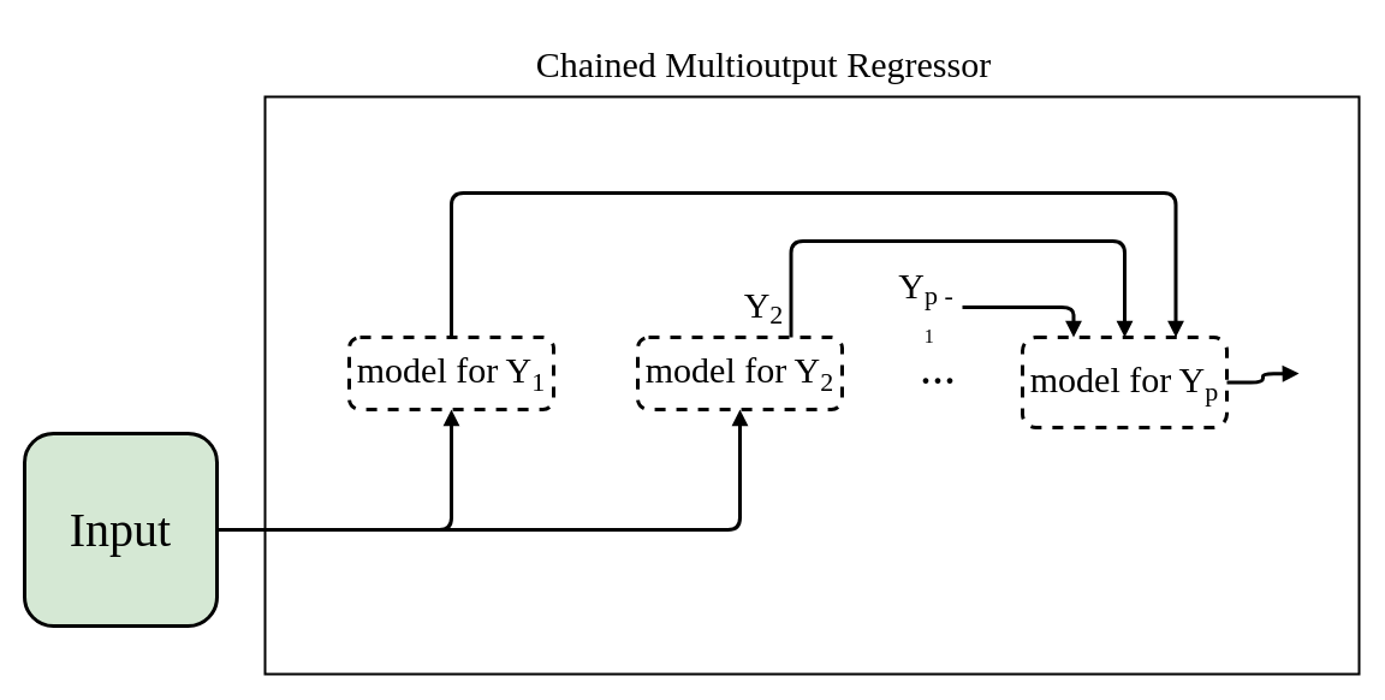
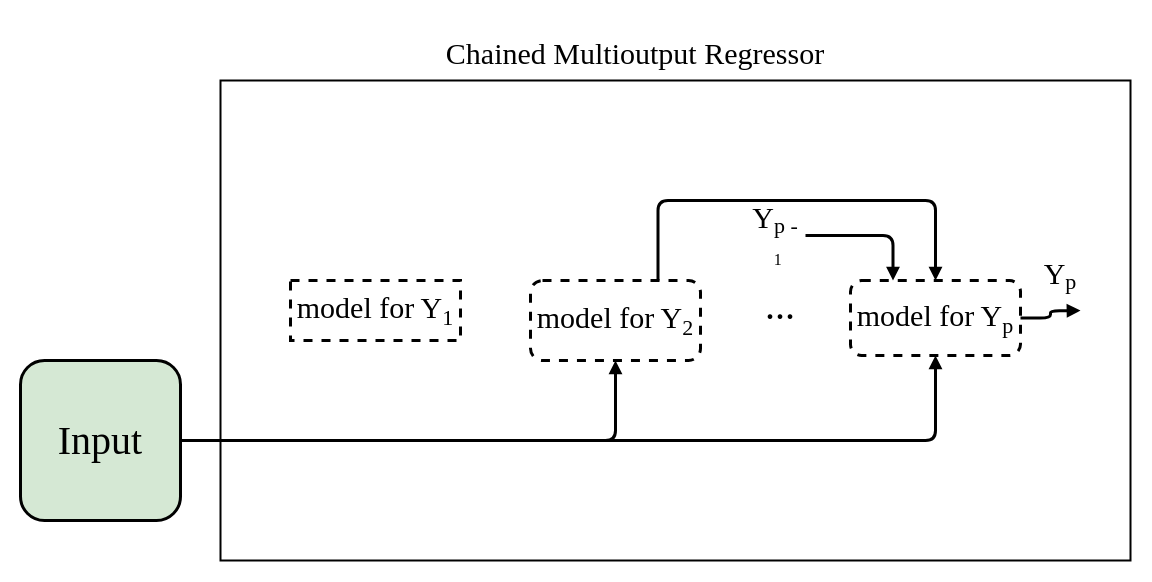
  <mxCell id="0" />
  <mxCell id="1" parent="0" />
  <mxCell id="2" value="" style="rounded=0;whiteSpace=wrap;html=1;fontSize=16;fillColor=none;strokeWidth=2;strokeColor=#000000;" vertex="1" parent="1"><mxGeometry x="220" y="80" width="910" height="480" as="geometry" /></mxCell>
- <mxCell id="3" style="edgeStyle=orthogonalEdgeStyle;html=1;exitX=1;exitY=0.5;exitDx=0;exitDy=0;entryX=0.5;entryY=1;entryDx=0;entryDy=0;fontSize=22;strokeWidth=3;strokeColor=#000000;endArrow=block;endFill=1;elbow=vertical;" edge="1" parent="1" source="6" target="10"><mxGeometry relative="1" as="geometry" /></mxCell>
  <mxCell id="4" style="edgeStyle=orthogonalEdgeStyle;html=1;exitX=1;exitY=0.5;exitDx=0;exitDy=0;entryX=0.5;entryY=1;entryDx=0;entryDy=0;strokeColor=#000000;strokeWidth=3;fontSize=22;endArrow=block;endFill=1;elbow=vertical;" edge="1" parent="1" source="6" target="12"><mxGeometry relative="1" as="geometry" /></mxCell>
+ <mxCell id="5" style="edgeStyle=orthogonalEdgeStyle;html=1;exitX=1;exitY=0.5;exitDx=0;exitDy=0;entryX=0.5;entryY=1;entryDx=0;entryDy=0;strokeColor=#000000;strokeWidth=3;fontSize=22;endArrow=block;endFill=1;elbow=vertical;" edge="1" parent="1" source="6" target="14"><mxGeometry relative="1" as="geometry" /></mxCell>
  <mxCell id="6" value="&lt;font color=&quot;#000000&quot; face=&quot;Times New Roman&quot; style=&quot;font-size: 40px;&quot;&gt;Input&lt;/font&gt;" style="rounded=1;whiteSpace=wrap;html=1;strokeWidth=3;strokeColor=#000000;fillColor=#d5e8d4;" vertex="1" parent="1"><mxGeometry x="20" y="360" width="160" height="160" as="geometry" /></mxCell>
  <mxCell id="7" value="&lt;font color=&quot;#000000&quot; style=&quot;font-size: 30px;&quot;&gt;Chained Multioutput Regressor&lt;/font&gt;" style="text;html=1;strokeColor=none;fillColor=none;align=center;verticalAlign=middle;whiteSpace=wrap;rounded=0;strokeWidth=3;fontFamily=Times New Roman;fontSize=40;" vertex="1" parent="1"><mxGeometry x="385" y="20" width="500" height="60" as="geometry" /></mxCell>
  <mxCell id="8" value="&lt;font style=&quot;font-size: 40px;&quot;&gt;...&lt;/font&gt;" style="text;html=1;strokeColor=none;fillColor=none;align=center;verticalAlign=middle;whiteSpace=wrap;rounded=0;dashed=1;strokeWidth=3;fontFamily=Times New Roman;fontSize=30;fontColor=#000000;" vertex="1" parent="1"><mxGeometry x="740" y="282" width="80" height="45" as="geometry" /></mxCell>
- <mxCell id="9" style="edgeStyle=orthogonalEdgeStyle;html=1;exitX=0.5;exitY=0;exitDx=0;exitDy=0;entryX=0.75;entryY=0;entryDx=0;entryDy=0;strokeColor=#000000;strokeWidth=3;fontSize=16;endArrow=block;endFill=1;elbow=vertical;" edge="1" parent="1" source="10" target="14"><mxGeometry relative="1" as="geometry"><Array as="points"><mxPoint x="375" y="160" /><mxPoint x="978" y="160" /></Array></mxGeometry></mxCell>
- <mxCell id="10" value="&lt;font color=&quot;#000000&quot;&gt;model for Y&lt;sub&gt;&lt;font style=&quot;font-size: 22px;&quot;&gt;1&lt;/font&gt;&lt;/sub&gt;&lt;/font&gt;" style="rounded=1;whiteSpace=wrap;html=1;strokeColor=#000000;strokeWidth=3;fontFamily=Times New Roman;fontSize=30;fillColor=none;dashed=1;" vertex="1" parent="1"><mxGeometry x="290" y="280" width="170" height="60" as="geometry" /></mxCell>
+ <mxCell id="10" value="&lt;font color=&quot;#000000&quot;&gt;model for Y&lt;sub&gt;&lt;font style=&quot;font-size: 22px;&quot;&gt;1&lt;/font&gt;&lt;/sub&gt;&lt;/font&gt;" style="whiteSpace=wrap;html=1;strokeColor=#000000;strokeWidth=3;fontFamily=Times New Roman;fontSize=30;fillColor=none;dashed=1;rounded=0;" vertex="1" parent="1"><mxGeometry x="290" y="280" width="170" height="60" as="geometry" /></mxCell>
  <mxCell id="11" style="edgeStyle=orthogonalEdgeStyle;html=1;exitX=0.75;exitY=0;exitDx=0;exitDy=0;entryX=0.5;entryY=0;entryDx=0;entryDy=0;strokeColor=#000000;strokeWidth=3;fontSize=16;endArrow=block;endFill=1;elbow=vertical;" edge="1" parent="1" source="12" target="14"><mxGeometry relative="1" as="geometry"><Array as="points"><mxPoint x="658" y="200" /><mxPoint x="935" y="200" /></Array></mxGeometry></mxCell>
- <mxCell id="12" value="&lt;font color=&quot;#000000&quot;&gt;model for Y&lt;sub&gt;&lt;font style=&quot;font-size: 22px;&quot;&gt;2&lt;/font&gt;&lt;/sub&gt;&lt;/font&gt;" style="rounded=1;whiteSpace=wrap;html=1;strokeColor=#000000;strokeWidth=3;fontFamily=Times New Roman;fontSize=30;fillColor=none;dashed=1;" vertex="1" parent="1"><mxGeometry x="530" y="280" width="170" height="60" as="geometry" /></mxCell>
+ <mxCell id="12" value="&lt;font color=&quot;#000000&quot;&gt;model for Y&lt;sub&gt;&lt;font style=&quot;font-size: 22px;&quot;&gt;2&lt;/font&gt;&lt;/sub&gt;&lt;/font&gt;" style="rounded=1;whiteSpace=wrap;html=1;strokeColor=#000000;strokeWidth=3;fontFamily=Times New Roman;fontSize=30;fillColor=none;dashed=1;" vertex="1" parent="1"><mxGeometry x="530" y="280" width="170" height="80" as="geometry" /></mxCell>
  <mxCell id="13" style="edgeStyle=orthogonalEdgeStyle;html=1;exitX=1;exitY=0.5;exitDx=0;exitDy=0;strokeColor=#000000;strokeWidth=3;fontSize=16;endArrow=block;endFill=1;elbow=vertical;" edge="1" parent="1" source="14"><mxGeometry relative="1" as="geometry"><mxPoint x="1080" y="310" as="targetPoint" /></mxGeometry></mxCell>
  <mxCell id="14" value="&lt;font color=&quot;#000000&quot;&gt;model for Y&lt;sub&gt;&lt;font style=&quot;font-size: 22px;&quot;&gt;p&lt;/font&gt;&lt;/sub&gt;&lt;/font&gt;" style="rounded=1;whiteSpace=wrap;html=1;strokeColor=#000000;strokeWidth=3;fontFamily=Times New Roman;fontSize=30;fillColor=none;dashed=1;" vertex="1" parent="1"><mxGeometry x="850" y="280" width="170" height="75" as="geometry" /></mxCell>
- <mxCell id="15" value="&lt;span style=&quot;color: rgb(0, 0, 0); font-family: &amp;quot;Times New Roman&amp;quot;; font-size: 30px;&quot;&gt;Y&lt;/span&gt;&lt;sub style=&quot;color: rgb(0, 0, 0); font-family: &amp;quot;Times New Roman&amp;quot;;&quot;&gt;&lt;font style=&quot;font-size: 22px;&quot;&gt;2&lt;/font&gt;&lt;/sub&gt;" style="text;html=1;strokeColor=none;fillColor=none;align=center;verticalAlign=middle;whiteSpace=wrap;rounded=0;fontSize=22;" vertex="1" parent="1"><mxGeometry x="605" y="240" width="60" height="30" as="geometry" /></mxCell>
  <mxCell id="16" style="edgeStyle=orthogonalEdgeStyle;html=1;exitX=1;exitY=0.5;exitDx=0;exitDy=0;entryX=0.25;entryY=0;entryDx=0;entryDy=0;strokeColor=#000000;strokeWidth=3;fontSize=16;endArrow=block;endFill=1;elbow=vertical;" edge="1" parent="1" source="17" target="14"><mxGeometry relative="1" as="geometry" /></mxCell>
- <mxCell id="17" value="&lt;span style=&quot;color: rgb(0, 0, 0); font-family: &amp;quot;Times New Roman&amp;quot;; font-size: 30px;&quot;&gt;Y&lt;/span&gt;&lt;sub style=&quot;color: rgb(0, 0, 0); font-family: &amp;quot;Times New Roman&amp;quot;;&quot;&gt;&lt;font style=&quot;font-size: 22px;&quot;&gt;p -&amp;nbsp;&lt;/font&gt;&lt;font style=&quot;font-size: 16px;&quot;&gt;1&lt;/font&gt;&lt;/sub&gt;" style="text;html=1;strokeColor=none;fillColor=none;align=center;verticalAlign=middle;whiteSpace=wrap;rounded=0;fontSize=22;" vertex="1" parent="1"><mxGeometry x="740" y="240" width="60" height="30" as="geometry" /></mxCell>
+ <mxCell id="17" value="&lt;span style=&quot;color: rgb(0, 0, 0); font-family: &amp;quot;Times New Roman&amp;quot;; font-size: 30px;&quot;&gt;Y&lt;/span&gt;&lt;sub style=&quot;color: rgb(0, 0, 0); font-family: &amp;quot;Times New Roman&amp;quot;;&quot;&gt;&lt;font style=&quot;font-size: 22px;&quot;&gt;p -&amp;nbsp;&lt;/font&gt;&lt;font style=&quot;font-size: 16px;&quot;&gt;1&lt;/font&gt;&lt;/sub&gt;" style="text;html=1;strokeColor=none;fillColor=none;align=center;verticalAlign=middle;whiteSpace=wrap;rounded=0;fontSize=22;" vertex="1" parent="1"><mxGeometry x="745" y="220" width="60" height="30" as="geometry" /></mxCell>
+ <mxCell id="18" value="&lt;span style=&quot;color: rgb(0, 0, 0); font-family: &amp;quot;Times New Roman&amp;quot;; font-size: 30px;&quot;&gt;Y&lt;/span&gt;&lt;sub style=&quot;color: rgb(0, 0, 0); font-family: &amp;quot;Times New Roman&amp;quot;;&quot;&gt;&lt;font style=&quot;font-size: 22px;&quot;&gt;p&lt;/font&gt;&lt;/sub&gt;" style="text;html=1;strokeColor=none;fillColor=none;align=center;verticalAlign=middle;whiteSpace=wrap;rounded=0;fontSize=22;" vertex="1" parent="1"><mxGeometry x="1030" y="260" width="60" height="30" as="geometry" /></mxCell>
